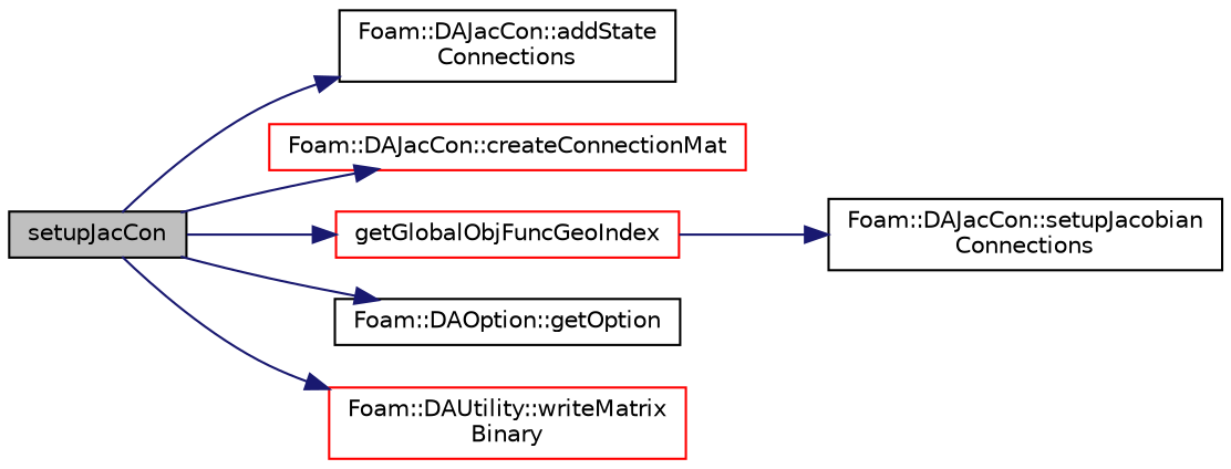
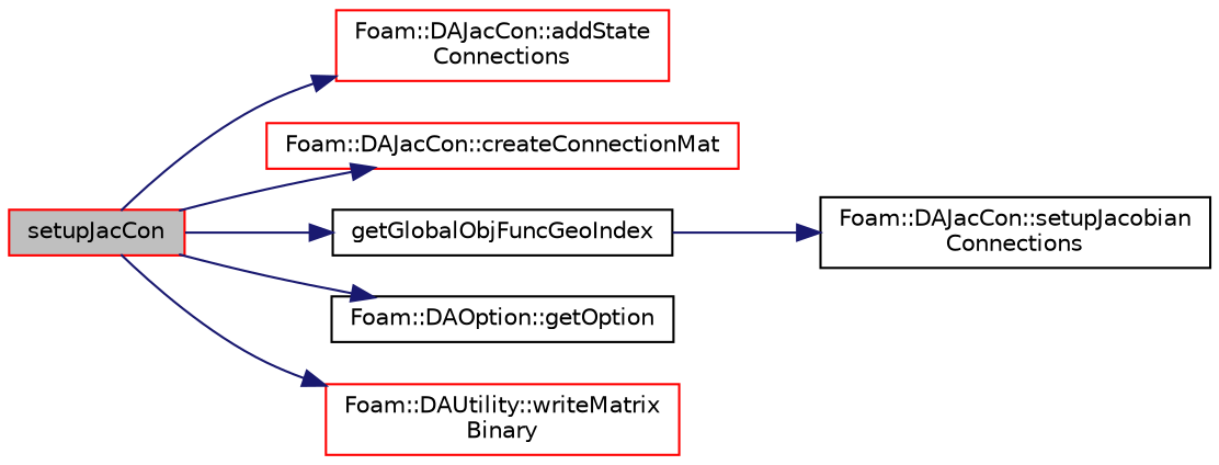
  digraph {
    rankdir=LR
    node [color=red fontname=Helvetica fontsize=10 shape=record]
    edge [color=midnightblue fontname=Helvetica fontsize=10 labelfontname=Helvetica labelfontsize=10 style=solid]
-   n1 [color=black fillcolor=grey75 fontcolor=black height=0.2 label=setupJacCon style=filled width=0.4]
-   n2 [color=black height=0.2 label="Foam::DAJacCon::addState\lConnections" width=0.4]
+   n1 [fillcolor=grey75 fontcolor=black height=0.2 label=setupJacCon style=filled width=0.4]
+   n2 [height=0.2 label="Foam::DAJacCon::addState\lConnections" width=0.4]
    n3 [height=0.2 label="Foam::DAJacCon::createConnectionMat" width=0.4]
-   n4 [height=0.2 label=getGlobalObjFuncGeoIndex width=0.4]
+   n4 [color=black height=0.2 label=getGlobalObjFuncGeoIndex width=0.4]
    n5 [color=black height=0.2 label="Foam::DAOption::getOption" width=0.4]
    n6 [height=0.2 label="Foam::DAUtility::writeMatrix\lBinary" width=0.4]
    n7 [color=black height=0.2 label="Foam::DAJacCon::setupJacobian\lConnections" width=0.4]
    n1 -> n2
    n1 -> n3
    n1 -> n4
    n1 -> n5
    n1 -> n6
    n4 -> n7
  }
